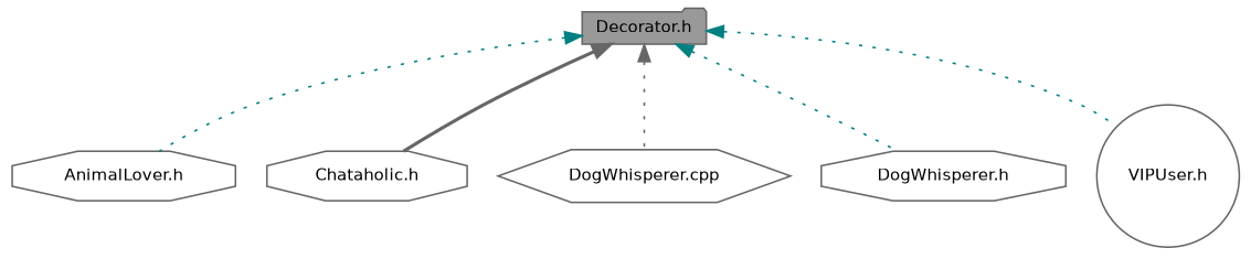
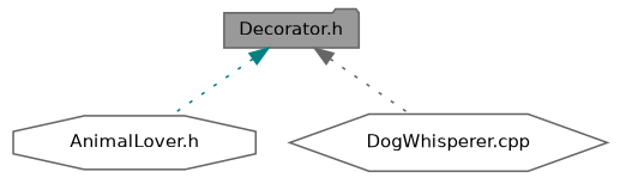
  digraph {
    node [color=grey40 fillcolor=white fontname=Helvetica fontsize=10 shape=octagon style=filled]
    edge [color=teal dir=back fontname=Helvetica fontsize=10 labelfontname=Helvetica labelfontsize=10 style=dotted]
    n1 [color=gray40 fillcolor=grey60 fontcolor=black height=0.2 label="Decorator.h" shape=folder width=0.4]
    n2 [height=0.2 label="AnimalLover.h" width=0.4]
-   n3 [height=0.2 label="Chataholic.h" width=0.4]
    n4 [height=0.2 label="DogWhisperer.cpp" shape=hexagon width=0.4]
-   n5 [height=0.2 label="DogWhisperer.h" width=0.4]
-   n6 [height=0.2 label="VIPUser.h" shape=circle width=0.4]
    n1 -> n2
-   n1 -> n3 [color=gray40 style=bold]
    n1 -> n4 [color=gray40]
-   n1 -> n5
-   n1 -> n6
  }
